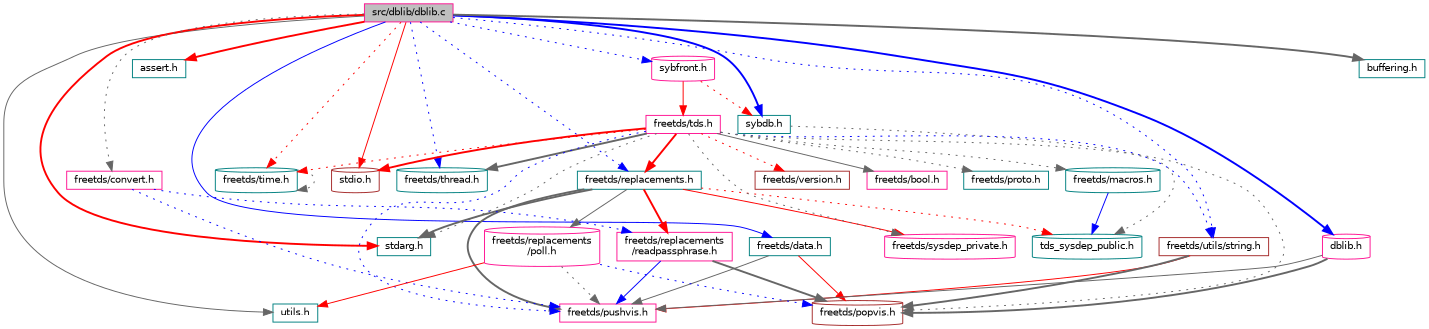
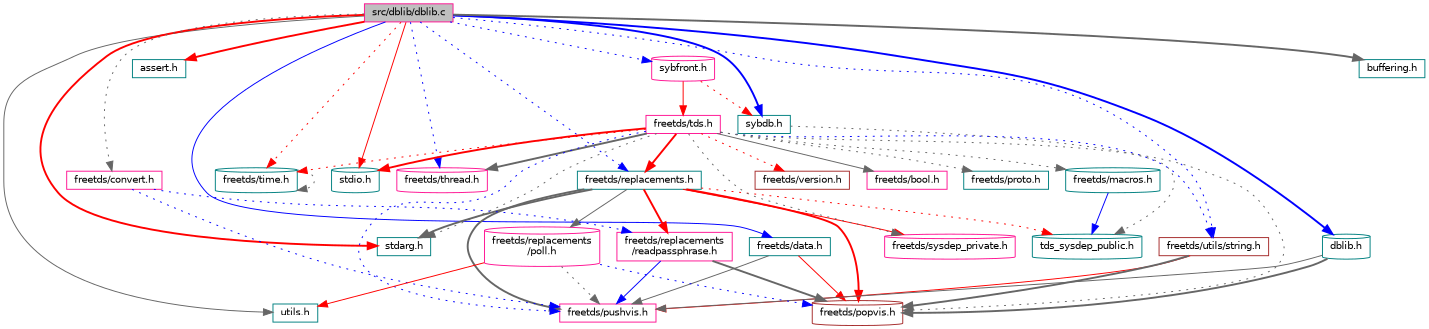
  digraph {
    node [color=teal fillcolor=white fontname=Helvetica fontsize=10 shape=box style=filled]
    edge [color=gray40 fontname=Helvetica fontsize=10 labelfontname=Helvetica labelfontsize=10 style=dotted]
    n1 [color=deeppink fillcolor=grey75 fontcolor=black height=0.2 label="src/dblib/dblib.c" width=0.4]
    n2 [height=0.2 label="utils.h" width=0.4]
    n3 [height=0.2 label="stdarg.h" width=0.4]
    n4 [height=0.2 label="freetds/time.h" shape=cylinder width=0.4]
    n5 [height=0.2 label="assert.h" width=0.4]
-   n6 [color=brown height=0.2 label="stdio.h" shape=cylinder width=0.4]
-   n7 [height=0.2 label="freetds/thread.h" shape=cylinder width=0.4]
+   n6 [height=0.2 label="stdio.h" shape=cylinder width=0.4]
+   n7 [color=deeppink height=0.2 label="freetds/thread.h" shape=cylinder width=0.4]
    n8 [color=brown height=0.2 label="freetds/utils/string.h" width=0.4]
    n9 [height=0.2 label="freetds/replacements.h" width=0.4]
    n10 [color=deeppink height=0.2 label="freetds/convert.h" width=0.4]
    n11 [height=0.2 label="freetds/data.h" width=0.4]
    n12 [color=deeppink height=0.2 label="sybfront.h" shape=cylinder width=0.4]
    n13 [height=0.2 label="sybdb.h" width=0.4]
-   n14 [color=deeppink height=0.2 label="dblib.h" shape=cylinder width=0.4]
+   n14 [height=0.2 label="dblib.h" shape=cylinder width=0.4]
    n15 [height=0.2 label="buffering.h" width=0.4]
    n16 [color=deeppink height=0.2 label="freetds/tds.h" width=0.4]
    n17 [color=brown height=0.2 label="freetds/version.h" width=0.4]
    n18 [color=deeppink height=0.2 label="freetds/sysdep_private.h" shape=cylinder width=0.4]
    n19 [color=deeppink height=0.2 label="freetds/bool.h" width=0.4]
    n20 [height=0.2 label="freetds/macros.h" shape=cylinder width=0.4]
    n21 [color=deeppink height=0.2 label="freetds/pushvis.h" width=0.4]
    n22 [color=brown height=0.2 label="freetds/popvis.h" shape=cylinder width=0.4]
    n23 [height=0.2 label="freetds/proto.h" width=0.4]
    n24 [height=0.2 label="tds_sysdep_public.h" shape=cylinder width=0.4]
    n25 [color=deeppink height=0.2 label="freetds/replacements\l/readpassphrase.h" width=0.4]
    n26 [color=deeppink height=0.2 label="freetds/replacements\l/poll.h" shape=cylinder width=0.4]
    n1 -> n2 [style=solid]
    n1 -> n3 [color=red style=bold]
    n1 -> n4 [color=red]
    n1 -> n5 [color=red style=bold]
    n1 -> n6 [color=red style=solid]
    n1 -> n7 [color=blue]
    n1 -> n8 [color=blue]
    n1 -> n9 [color=blue]
    n1 -> n10
    n1 -> n11 [color=blue style=solid]
    n1 -> n12 [color=blue]
    n1 -> n13 [color=blue style=bold]
    n1 -> n14 [color=blue style=bold]
    n1 -> n15 [style=bold]
    n4 -> n4
    n8 -> n21 [color=red style=solid]
    n8 -> n22 [style=bold]
    n9 -> n3 [style=bold]
    n9 -> n18 [color=red style=solid]
    n9 -> n21 [style=bold]
+   n9 -> n22 [color=red style=bold]
    n9 -> n24 [color=red]
    n9 -> n25 [color=red style=bold]
    n9 -> n26 [style=solid]
    n10 -> n21 [color=blue]
    n10 -> n25 [color=blue]
    n11 -> n21 [style=solid]
    n11 -> n22 [color=red style=solid]
    n12 -> n13 [color=red]
    n12 -> n16 [color=red style=solid]
    n13 -> n24
    n14 -> n21 [style=solid]
    n14 -> n22 [style=bold]
    n16 -> n3
    n16 -> n4 [color=red]
    n16 -> n6 [color=red style=bold]
    n16 -> n7 [style=bold]
    n16 -> n8 [color=blue]
    n16 -> n9 [color=red style=bold]
    n16 -> n17 [color=red]
    n16 -> n18
    n16 -> n19 [style=solid]
    n16 -> n20
    n16 -> n21 [color=blue]
    n16 -> n22
    n16 -> n23
    n20 -> n24 [color=blue style=solid]
    n25 -> n21 [color=blue style=solid]
    n25 -> n22 [style=bold]
    n26 -> n2 [color=red style=solid]
    n26 -> n21
    n26 -> n22 [color=blue]
  }
